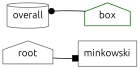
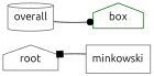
  digraph {
    fontname=Ubuntu
    rankdir=LR
    node [color=gray40 fontname=Ubuntu shape=house]
    edge [fontname=Ubuntu]
    n1 [label=root]
    n2 [label=minkowski shape=box]
    n3 [label=overall shape=cylinder]
    n4 [color=darkgreen label=box]
-   n1 -> n2 [arrowhead=box]
-   n4 -> n3 [arrowhead=dot]
+   n2 -> n1 [arrowhead=box]
+   n3 -> n4 [arrowhead=dot]
  }
